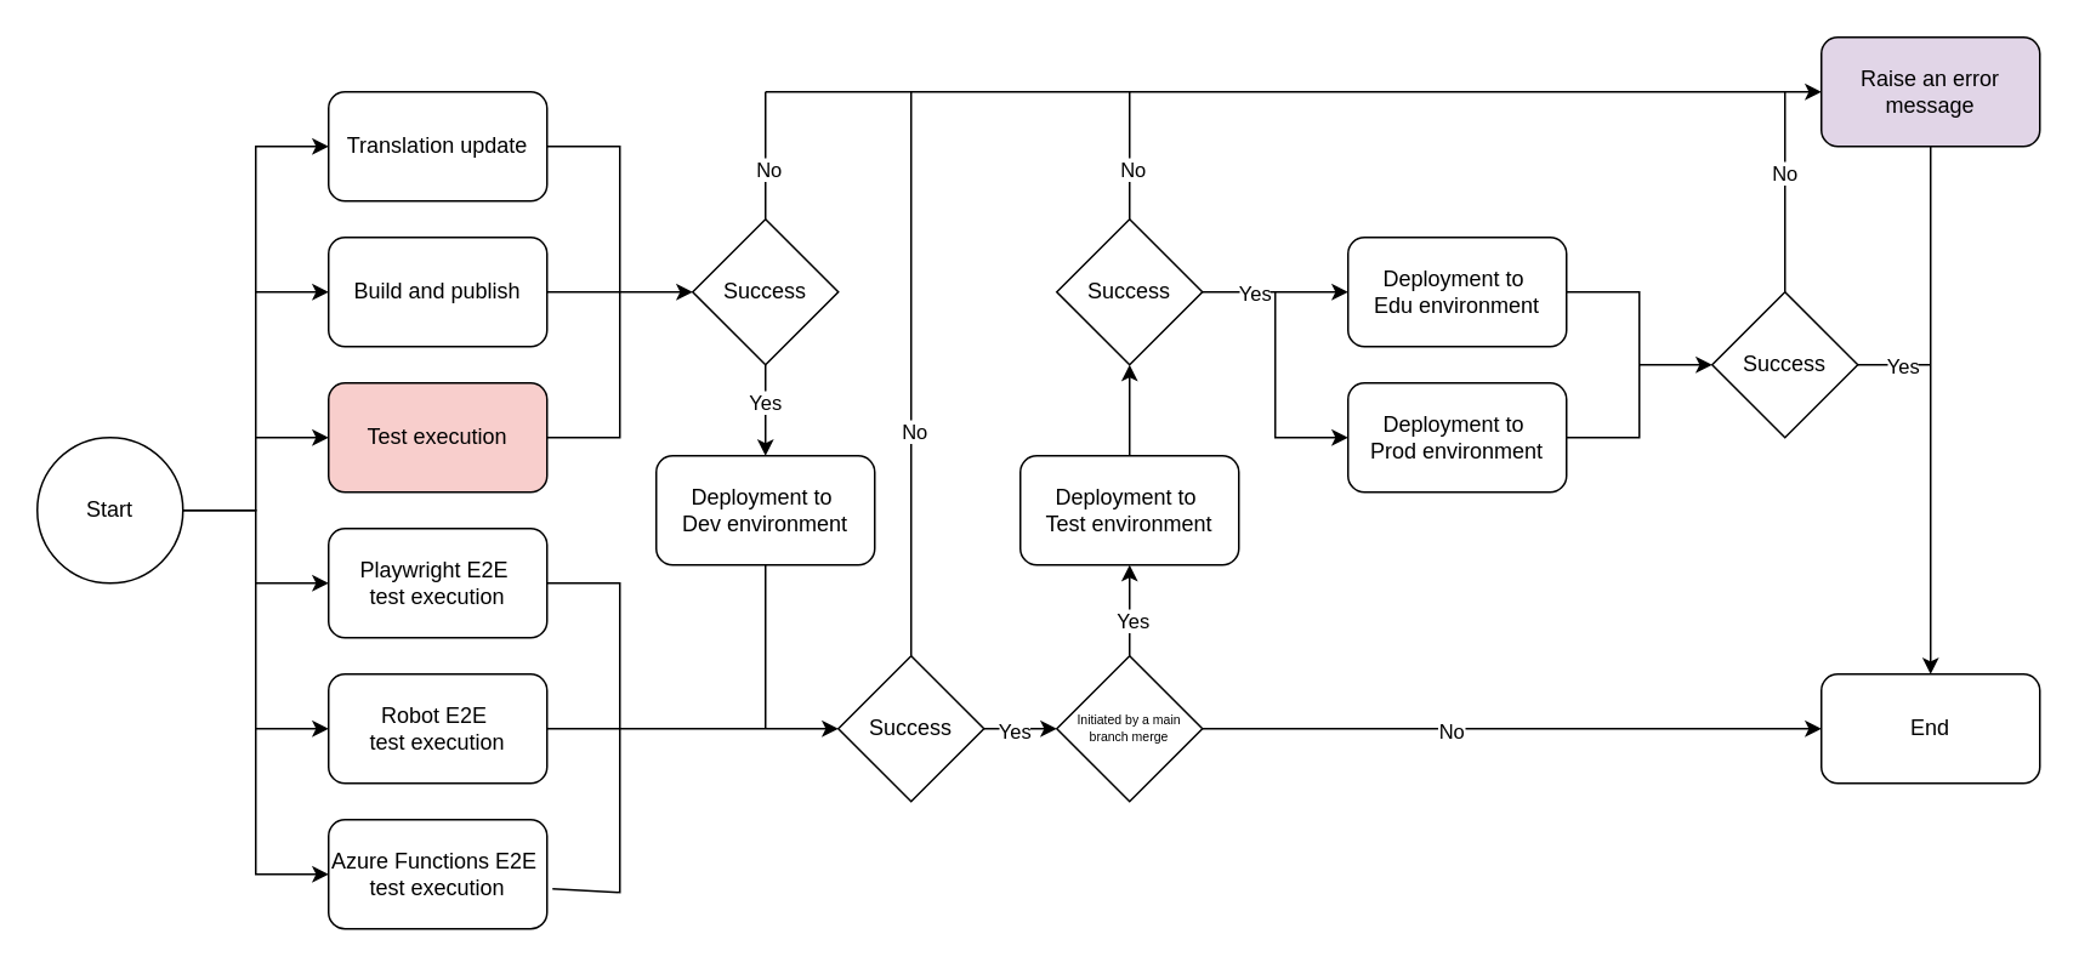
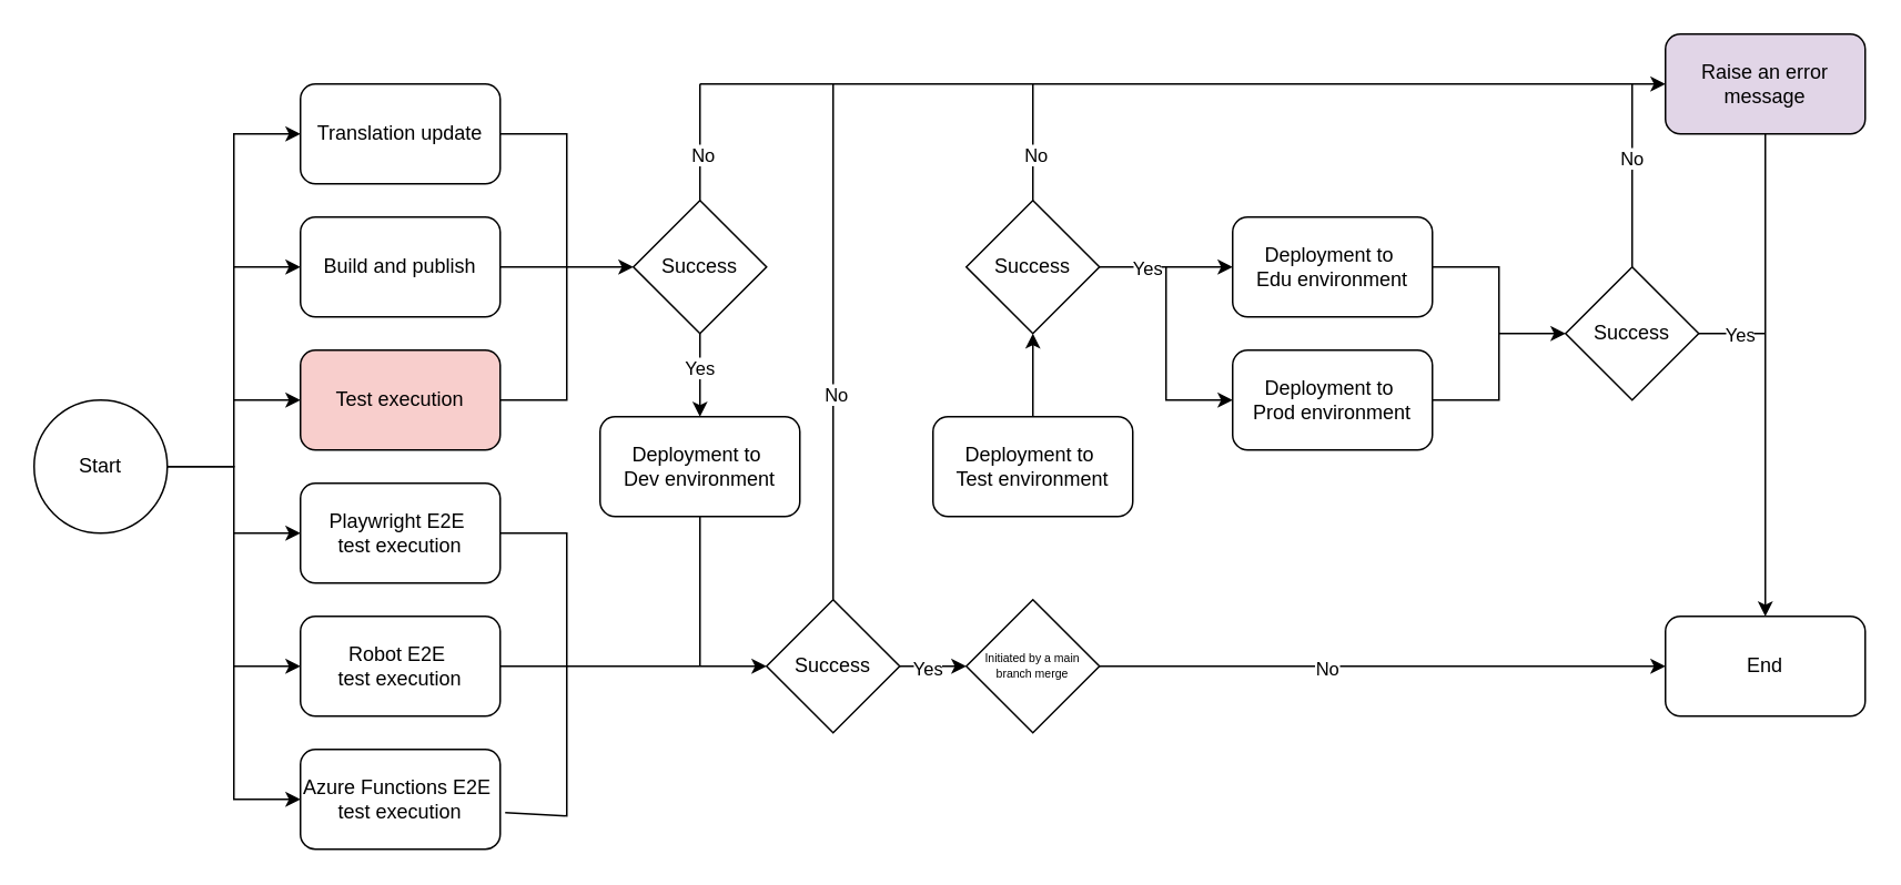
  <mxCell id="0" />
  <mxCell id="1" parent="0" />
  <mxCell id="2" value="Start" style="ellipse;whiteSpace=wrap;html=1;aspect=fixed;" vertex="1" parent="1"><mxGeometry x="20" y="240" width="80" height="80" as="geometry" /></mxCell>
  <mxCell id="3" value="Translation update" style="rounded=1;whiteSpace=wrap;html=1;" vertex="1" parent="1"><mxGeometry x="180" y="50" width="120" height="60" as="geometry" /></mxCell>
  <mxCell id="4" value="Build and publish" style="rounded=1;whiteSpace=wrap;html=1;" vertex="1" parent="1"><mxGeometry x="180" y="130" width="120" height="60" as="geometry" /></mxCell>
  <mxCell id="5" value="Test execution" style="rounded=1;whiteSpace=wrap;html=1;fillColor=#f8cecc;" vertex="1" parent="1"><mxGeometry x="180" y="210" width="120" height="60" as="geometry" /></mxCell>
  <mxCell id="6" value="Playwright E2E&amp;nbsp;&lt;div&gt;test execution&lt;/div&gt;" style="rounded=1;whiteSpace=wrap;html=1;" vertex="1" parent="1"><mxGeometry x="180" y="290" width="120" height="60" as="geometry" /></mxCell>
  <mxCell id="7" value="Robot E2E&amp;nbsp;&lt;div&gt;test execution&lt;/div&gt;" style="rounded=1;whiteSpace=wrap;html=1;" vertex="1" parent="1"><mxGeometry x="180" y="370" width="120" height="60" as="geometry" /></mxCell>
  <mxCell id="8" value="Azure Functions E2E&amp;nbsp;&lt;div&gt;test execution&lt;/div&gt;" style="rounded=1;whiteSpace=wrap;html=1;" vertex="1" parent="1"><mxGeometry x="180" y="450" width="120" height="60" as="geometry" /></mxCell>
  <mxCell id="9" value="" style="endArrow=classic;html=1;rounded=0;entryX=0;entryY=0.5;entryDx=0;entryDy=0;exitX=1;exitY=0.5;exitDx=0;exitDy=0;" edge="1" parent="1" source="2" target="3"><mxGeometry width="50" height="50" relative="1" as="geometry"><mxPoint x="100" y="290" as="sourcePoint" /><mxPoint x="150" y="240" as="targetPoint" /><Array as="points"><mxPoint x="140" y="280" /><mxPoint x="140" y="80" /></Array></mxGeometry></mxCell>
  <mxCell id="10" value="" style="endArrow=classic;html=1;rounded=0;entryX=0;entryY=0.5;entryDx=0;entryDy=0;" edge="1" parent="1" target="4"><mxGeometry width="50" height="50" relative="1" as="geometry"><mxPoint x="140" y="160" as="sourcePoint" /><mxPoint x="430" y="260" as="targetPoint" /></mxGeometry></mxCell>
  <mxCell id="11" value="" style="endArrow=classic;html=1;rounded=0;entryX=0;entryY=0.5;entryDx=0;entryDy=0;" edge="1" parent="1" target="5"><mxGeometry width="50" height="50" relative="1" as="geometry"><mxPoint x="140" y="240" as="sourcePoint" /><mxPoint x="430" y="260" as="targetPoint" /></mxGeometry></mxCell>
  <mxCell id="12" value="" style="endArrow=classic;html=1;rounded=0;entryX=0;entryY=0.5;entryDx=0;entryDy=0;" edge="1" parent="1" target="8"><mxGeometry width="50" height="50" relative="1" as="geometry"><mxPoint x="100" y="280" as="sourcePoint" /><mxPoint x="430" y="260" as="targetPoint" /><Array as="points"><mxPoint x="140" y="280" /><mxPoint x="140" y="480" /></Array></mxGeometry></mxCell>
  <mxCell id="13" value="" style="endArrow=classic;html=1;rounded=0;entryX=0;entryY=0.5;entryDx=0;entryDy=0;" edge="1" parent="1" target="6"><mxGeometry width="50" height="50" relative="1" as="geometry"><mxPoint x="140" y="320" as="sourcePoint" /><mxPoint x="430" y="260" as="targetPoint" /></mxGeometry></mxCell>
  <mxCell id="14" value="" style="endArrow=classic;html=1;rounded=0;entryX=0;entryY=0.5;entryDx=0;entryDy=0;" edge="1" parent="1" target="7"><mxGeometry width="50" height="50" relative="1" as="geometry"><mxPoint x="140" y="400" as="sourcePoint" /><mxPoint x="170" y="400" as="targetPoint" /></mxGeometry></mxCell>
  <mxCell id="15" value="Success" style="rhombus;whiteSpace=wrap;html=1;" vertex="1" parent="1"><mxGeometry x="380" y="120" width="80" height="80" as="geometry" /></mxCell>
  <mxCell id="16" value="" style="endArrow=classic;html=1;rounded=0;exitX=1;exitY=0.5;exitDx=0;exitDy=0;entryX=0;entryY=0.5;entryDx=0;entryDy=0;" edge="1" parent="1" source="4" target="15"><mxGeometry width="50" height="50" relative="1" as="geometry"><mxPoint x="270" y="240" as="sourcePoint" /><mxPoint x="320" y="190" as="targetPoint" /></mxGeometry></mxCell>
  <mxCell id="17" value="" style="endArrow=none;html=1;rounded=0;exitX=1;exitY=0.5;exitDx=0;exitDy=0;" edge="1" parent="1" source="3"><mxGeometry width="50" height="50" relative="1" as="geometry"><mxPoint x="380" y="310" as="sourcePoint" /><mxPoint x="340" y="160" as="targetPoint" /><Array as="points"><mxPoint x="340" y="80" /></Array></mxGeometry></mxCell>
  <mxCell id="18" value="" style="endArrow=none;html=1;rounded=0;exitX=1;exitY=0.5;exitDx=0;exitDy=0;" edge="1" parent="1" source="5"><mxGeometry width="50" height="50" relative="1" as="geometry"><mxPoint x="320" y="270" as="sourcePoint" /><mxPoint x="340" y="160" as="targetPoint" /><Array as="points"><mxPoint x="340" y="240" /></Array></mxGeometry></mxCell>
  <mxCell id="19" value="Deployment to&amp;nbsp;&lt;div&gt;Dev environment&lt;/div&gt;" style="rounded=1;whiteSpace=wrap;html=1;" vertex="1" parent="1"><mxGeometry x="360" y="250" width="120" height="60" as="geometry" /></mxCell>
  <mxCell id="20" value="" style="endArrow=classic;html=1;rounded=0;entryX=0.5;entryY=0;entryDx=0;entryDy=0;" edge="1" parent="1" target="19"><mxGeometry width="50" height="50" relative="1" as="geometry"><mxPoint x="420" y="200" as="sourcePoint" /><mxPoint x="430" y="260" as="targetPoint" /></mxGeometry></mxCell>
  <mxCell id="21" value="Yes" style="edgeLabel;html=1;align=center;verticalAlign=middle;resizable=0;points=[];" vertex="1" connectable="0" parent="20"><mxGeometry x="-0.2" y="-1" relative="1" as="geometry"><mxPoint as="offset" /></mxGeometry></mxCell>
  <mxCell id="22" value="Success" style="rhombus;whiteSpace=wrap;html=1;" vertex="1" parent="1"><mxGeometry x="460" y="360" width="80" height="80" as="geometry" /></mxCell>
  <mxCell id="23" value="" style="endArrow=classic;html=1;rounded=0;exitX=1;exitY=0.5;exitDx=0;exitDy=0;entryX=0;entryY=0.5;entryDx=0;entryDy=0;" edge="1" parent="1" source="7" target="22"><mxGeometry width="50" height="50" relative="1" as="geometry"><mxPoint x="380" y="310" as="sourcePoint" /><mxPoint x="430" y="260" as="targetPoint" /></mxGeometry></mxCell>
  <mxCell id="24" value="" style="endArrow=none;html=1;rounded=0;entryX=1;entryY=0.5;entryDx=0;entryDy=0;" edge="1" parent="1" target="6"><mxGeometry width="50" height="50" relative="1" as="geometry"><mxPoint x="340" y="400" as="sourcePoint" /><mxPoint x="430" y="260" as="targetPoint" /><Array as="points"><mxPoint x="340" y="320" /></Array></mxGeometry></mxCell>
  <mxCell id="25" value="" style="endArrow=none;html=1;rounded=0;exitX=1.025;exitY=0.633;exitDx=0;exitDy=0;exitPerimeter=0;" edge="1" parent="1" source="8"><mxGeometry width="50" height="50" relative="1" as="geometry"><mxPoint x="380" y="310" as="sourcePoint" /><mxPoint x="340" y="400" as="targetPoint" /><Array as="points"><mxPoint x="340" y="490" /></Array></mxGeometry></mxCell>
  <mxCell id="26" value="" style="endArrow=none;html=1;rounded=0;entryX=0.5;entryY=1;entryDx=0;entryDy=0;" edge="1" parent="1" target="19"><mxGeometry width="50" height="50" relative="1" as="geometry"><mxPoint x="420" y="400" as="sourcePoint" /><mxPoint x="430" y="280" as="targetPoint" /></mxGeometry></mxCell>
  <mxCell id="27" value="Initiated by a main branch merge" style="rhombus;whiteSpace=wrap;html=1;fontSize=7;" vertex="1" parent="1"><mxGeometry x="580" y="360" width="80" height="80" as="geometry" /></mxCell>
  <mxCell id="28" value="" style="endArrow=classic;html=1;rounded=0;exitX=1;exitY=0.5;exitDx=0;exitDy=0;" edge="1" parent="1" source="22"><mxGeometry width="50" height="50" relative="1" as="geometry"><mxPoint x="430" y="210" as="sourcePoint" /><mxPoint x="580" y="400" as="targetPoint" /></mxGeometry></mxCell>
  <mxCell id="29" value="Yes" style="edgeLabel;html=1;align=center;verticalAlign=middle;resizable=0;points=[];" vertex="1" connectable="0" parent="28"><mxGeometry x="-0.2" y="-1" relative="1" as="geometry"><mxPoint as="offset" /></mxGeometry></mxCell>
  <mxCell id="30" value="Deployment to&amp;nbsp;&lt;div&gt;Test environment&lt;/div&gt;" style="rounded=1;whiteSpace=wrap;html=1;" vertex="1" parent="1"><mxGeometry x="560" y="250" width="120" height="60" as="geometry" /></mxCell>
  <mxCell id="31" value="" style="endArrow=classic;html=1;rounded=0;entryX=0;entryY=0.5;entryDx=0;entryDy=0;endFill=1;" edge="1" parent="1" target="53"><mxGeometry width="50" height="50" relative="1" as="geometry"><mxPoint x="420" y="50" as="sourcePoint" /><mxPoint x="900" y="50" as="targetPoint" /></mxGeometry></mxCell>
  <mxCell id="32" value="" style="endArrow=none;html=1;rounded=0;exitX=0.5;exitY=0;exitDx=0;exitDy=0;startFill=0;" edge="1" parent="1" source="15"><mxGeometry width="50" height="50" relative="1" as="geometry"><mxPoint x="430" y="210" as="sourcePoint" /><mxPoint x="420" y="50" as="targetPoint" /></mxGeometry></mxCell>
  <mxCell id="33" value="No" style="edgeLabel;html=1;align=center;verticalAlign=middle;resizable=0;points=[];" vertex="1" connectable="0" parent="32"><mxGeometry x="-0.2" y="-1" relative="1" as="geometry"><mxPoint as="offset" /></mxGeometry></mxCell>
  <mxCell id="34" value="" style="endArrow=none;html=1;rounded=0;exitX=0.5;exitY=0;exitDx=0;exitDy=0;startFill=0;" edge="1" parent="1" source="22"><mxGeometry width="50" height="50" relative="1" as="geometry"><mxPoint x="430" y="130" as="sourcePoint" /><mxPoint x="500" y="50" as="targetPoint" /></mxGeometry></mxCell>
  <mxCell id="35" value="No" style="edgeLabel;html=1;align=center;verticalAlign=middle;resizable=0;points=[];" vertex="1" connectable="0" parent="34"><mxGeometry x="-0.2" y="-1" relative="1" as="geometry"><mxPoint as="offset" /></mxGeometry></mxCell>
- <mxCell id="36" value="" style="endArrow=classic;html=1;rounded=0;exitX=0.5;exitY=0;exitDx=0;exitDy=0;entryX=0.5;entryY=1;entryDx=0;entryDy=0;" edge="1" parent="1" source="27" target="30"><mxGeometry width="50" height="50" relative="1" as="geometry"><mxPoint x="550" y="410" as="sourcePoint" /><mxPoint x="590" y="410" as="targetPoint" /></mxGeometry></mxCell>
- <mxCell id="37" value="Yes" style="edgeLabel;html=1;align=center;verticalAlign=middle;resizable=0;points=[];" vertex="1" connectable="0" parent="36"><mxGeometry x="-0.2" y="-1" relative="1" as="geometry"><mxPoint as="offset" /></mxGeometry></mxCell>
  <mxCell id="38" value="Success" style="rhombus;whiteSpace=wrap;html=1;" vertex="1" parent="1"><mxGeometry x="580" y="120" width="80" height="80" as="geometry" /></mxCell>
  <mxCell id="39" value="" style="endArrow=classic;html=1;rounded=0;entryX=0.5;entryY=1;entryDx=0;entryDy=0;" edge="1" parent="1" target="38"><mxGeometry width="50" height="50" relative="1" as="geometry"><mxPoint x="620" y="250" as="sourcePoint" /><mxPoint x="630" y="320" as="targetPoint" /></mxGeometry></mxCell>
  <mxCell id="40" value="" style="endArrow=none;html=1;rounded=0;exitX=0.5;exitY=0;exitDx=0;exitDy=0;startFill=0;" edge="1" parent="1" source="38"><mxGeometry width="50" height="50" relative="1" as="geometry"><mxPoint x="430" y="130" as="sourcePoint" /><mxPoint x="620" y="50" as="targetPoint" /></mxGeometry></mxCell>
  <mxCell id="41" value="No" style="edgeLabel;html=1;align=center;verticalAlign=middle;resizable=0;points=[];" vertex="1" connectable="0" parent="40"><mxGeometry x="-0.2" y="-1" relative="1" as="geometry"><mxPoint as="offset" /></mxGeometry></mxCell>
  <mxCell id="42" value="Deployment to&amp;nbsp;&lt;div&gt;Edu environment&lt;/div&gt;" style="rounded=1;whiteSpace=wrap;html=1;" vertex="1" parent="1"><mxGeometry x="740" y="130" width="120" height="60" as="geometry" /></mxCell>
  <mxCell id="43" value="Deployment to&amp;nbsp;&lt;div&gt;Prod environment&lt;/div&gt;" style="rounded=1;whiteSpace=wrap;html=1;" vertex="1" parent="1"><mxGeometry x="740" y="210" width="120" height="60" as="geometry" /></mxCell>
  <mxCell id="44" value="" style="endArrow=classic;html=1;rounded=0;entryX=0;entryY=0.5;entryDx=0;entryDy=0;exitX=1;exitY=0.5;exitDx=0;exitDy=0;" edge="1" parent="1" source="38" target="42"><mxGeometry width="50" height="50" relative="1" as="geometry"><mxPoint x="590" y="330" as="sourcePoint" /><mxPoint x="640" y="280" as="targetPoint" /></mxGeometry></mxCell>
  <mxCell id="45" value="Yes" style="edgeLabel;html=1;align=center;verticalAlign=middle;resizable=0;points=[];" vertex="1" connectable="0" parent="44"><mxGeometry x="-0.3" relative="1" as="geometry"><mxPoint as="offset" /></mxGeometry></mxCell>
  <mxCell id="46" value="" style="endArrow=classic;html=1;rounded=0;entryX=0;entryY=0.5;entryDx=0;entryDy=0;" edge="1" parent="1" target="43"><mxGeometry width="50" height="50" relative="1" as="geometry"><mxPoint x="700" y="160" as="sourcePoint" /><mxPoint x="640" y="280" as="targetPoint" /><Array as="points"><mxPoint x="700" y="240" /></Array></mxGeometry></mxCell>
  <mxCell id="47" value="Success" style="rhombus;whiteSpace=wrap;html=1;" vertex="1" parent="1"><mxGeometry x="940" y="160" width="80" height="80" as="geometry" /></mxCell>
  <mxCell id="48" value="" style="endArrow=classic;html=1;rounded=0;entryX=0;entryY=0.5;entryDx=0;entryDy=0;exitX=1;exitY=0.5;exitDx=0;exitDy=0;" edge="1" parent="1" source="42" target="47"><mxGeometry width="50" height="50" relative="1" as="geometry"><mxPoint x="640" y="330" as="sourcePoint" /><mxPoint x="690" y="280" as="targetPoint" /><Array as="points"><mxPoint x="900" y="160" /><mxPoint x="900" y="200" /></Array></mxGeometry></mxCell>
  <mxCell id="49" value="" style="endArrow=none;html=1;rounded=0;" edge="1" parent="1"><mxGeometry width="50" height="50" relative="1" as="geometry"><mxPoint x="860" y="240" as="sourcePoint" /><mxPoint x="900" y="200" as="targetPoint" /><Array as="points"><mxPoint x="900" y="240" /></Array></mxGeometry></mxCell>
  <mxCell id="50" value="End" style="rounded=1;whiteSpace=wrap;html=1;" vertex="1" parent="1"><mxGeometry x="1000" y="370" width="120" height="60" as="geometry" /></mxCell>
  <mxCell id="51" value="" style="endArrow=classic;html=1;rounded=0;exitX=1;exitY=0.5;exitDx=0;exitDy=0;entryX=0;entryY=0.5;entryDx=0;entryDy=0;" edge="1" parent="1" source="27" target="50"><mxGeometry width="50" height="50" relative="1" as="geometry"><mxPoint x="630" y="370" as="sourcePoint" /><mxPoint x="630" y="320" as="targetPoint" /></mxGeometry></mxCell>
  <mxCell id="52" value="No" style="edgeLabel;html=1;align=center;verticalAlign=middle;resizable=0;points=[];" vertex="1" connectable="0" parent="51"><mxGeometry x="-0.2" y="-1" relative="1" as="geometry"><mxPoint as="offset" /></mxGeometry></mxCell>
  <mxCell id="53" value="Raise an error message" style="rounded=1;whiteSpace=wrap;html=1;fillColor=#e1d5e7;" vertex="1" parent="1"><mxGeometry x="1000" y="20" width="120" height="60" as="geometry" /></mxCell>
  <mxCell id="54" value="" style="endArrow=classic;html=1;rounded=0;entryX=0.5;entryY=0;entryDx=0;entryDy=0;exitX=0.5;exitY=1;exitDx=0;exitDy=0;" edge="1" parent="1" source="53" target="50"><mxGeometry width="50" height="50" relative="1" as="geometry"><mxPoint x="680" y="330" as="sourcePoint" /><mxPoint x="730" y="280" as="targetPoint" /></mxGeometry></mxCell>
  <mxCell id="55" value="" style="endArrow=none;html=1;rounded=0;entryX=1;entryY=0.5;entryDx=0;entryDy=0;" edge="1" parent="1" target="47"><mxGeometry width="50" height="50" relative="1" as="geometry"><mxPoint x="1060" y="200" as="sourcePoint" /><mxPoint x="730" y="280" as="targetPoint" /></mxGeometry></mxCell>
  <mxCell id="56" value="Yes" style="edgeLabel;html=1;align=center;verticalAlign=middle;resizable=0;points=[];" vertex="1" connectable="0" parent="55"><mxGeometry x="-0.2" relative="1" as="geometry"><mxPoint as="offset" /></mxGeometry></mxCell>
  <mxCell id="57" value="" style="endArrow=none;html=1;rounded=0;startFill=0;entryX=0.5;entryY=0;entryDx=0;entryDy=0;" edge="1" parent="1" target="47"><mxGeometry width="50" height="50" relative="1" as="geometry"><mxPoint x="980" y="50" as="sourcePoint" /><mxPoint x="630" y="60" as="targetPoint" /></mxGeometry></mxCell>
  <mxCell id="58" value="No" style="edgeLabel;html=1;align=center;verticalAlign=middle;resizable=0;points=[];" vertex="1" connectable="0" parent="57"><mxGeometry x="-0.2" y="-1" relative="1" as="geometry"><mxPoint as="offset" /></mxGeometry></mxCell>
